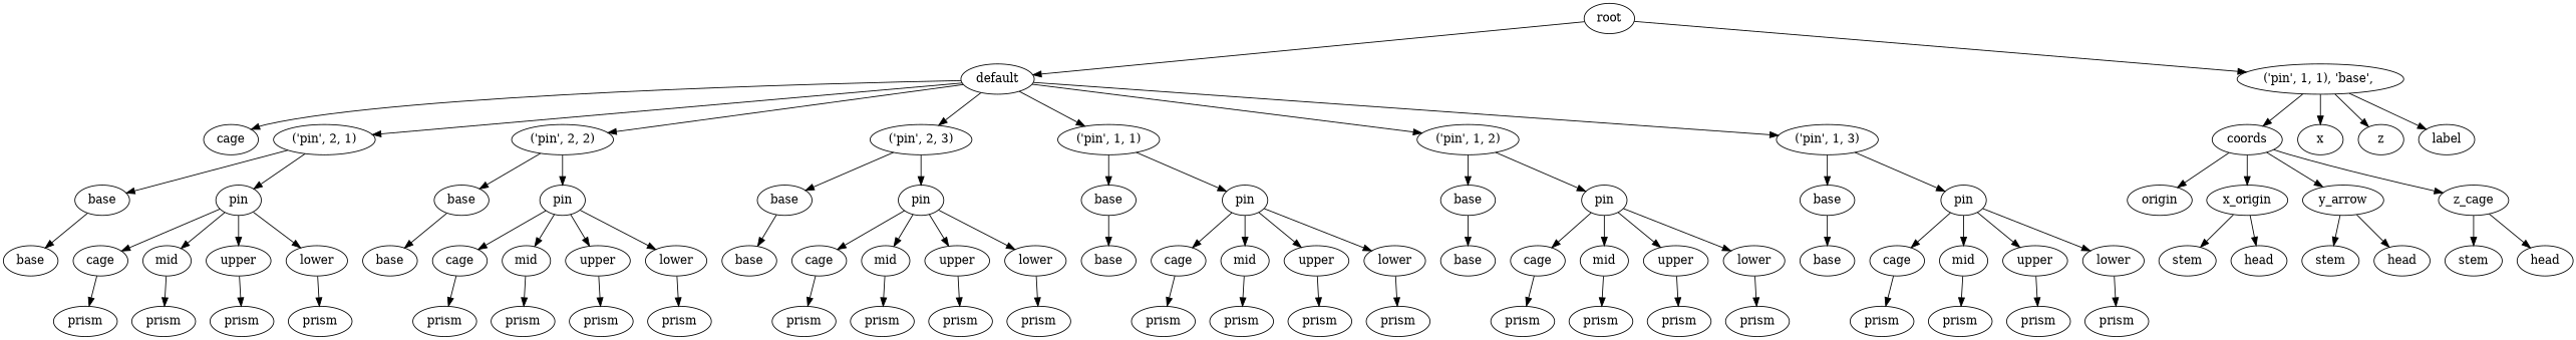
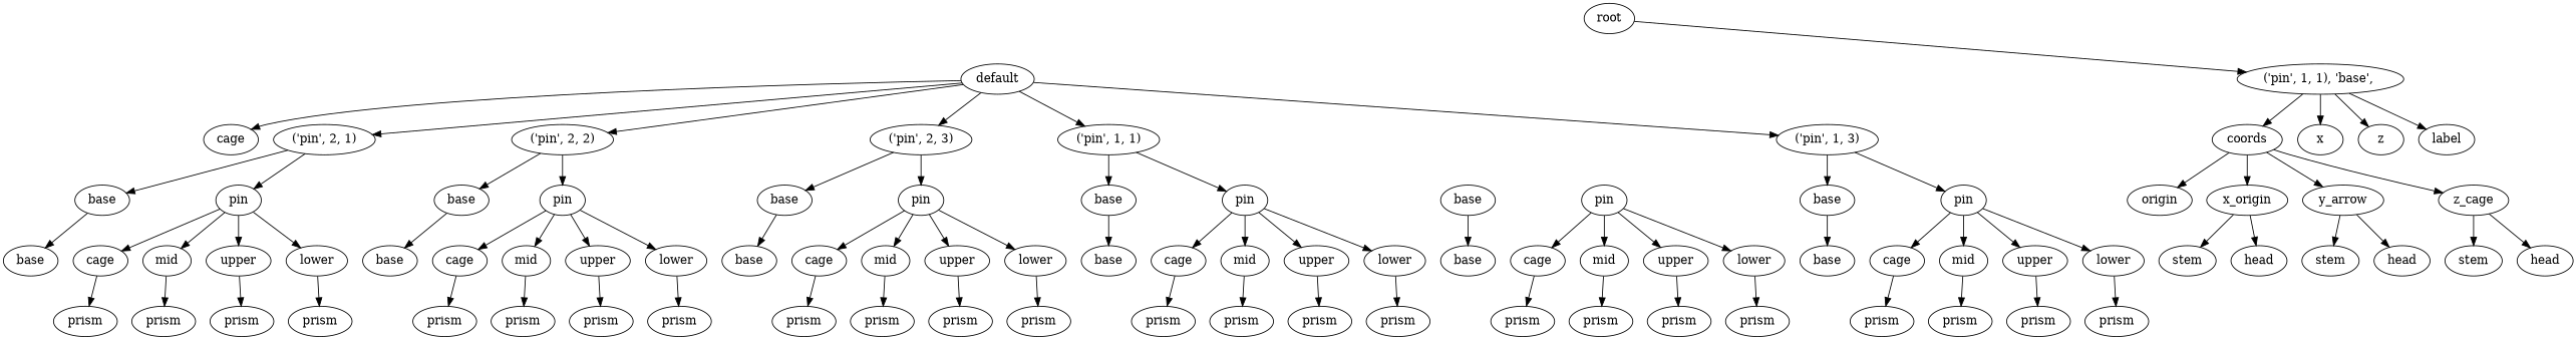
  digraph {
    rankdir=TB
    n1 [label=root]
    n2 [label=default]
    n3 [label="\('pin',\ 1,\ 1\),\ 'base',\ "]
    n4 [label=cage]
    n5 [label="\('pin',\ 2,\ 1\)"]
    n6 [label="\('pin',\ 2,\ 2\)"]
    n7 [label="\('pin',\ 2,\ 3\)"]
    n8 [label="\('pin',\ 1,\ 1\)"]
-   n9 [label="\('pin',\ 1,\ 2\)"]
    n10 [label="\('pin',\ 1,\ 3\)"]
    n11 [label=coords]
    n12 [label=x]
    n13 [label=z]
    n14 [label=label]
    n15 [label=base]
    n16 [label=pin]
    n17 [label=base]
    n18 [label=pin]
    n19 [label=base]
    n20 [label=pin]
    n21 [label=base]
    n22 [label=pin]
    n23 [label=base]
    n24 [label=pin]
    n25 [label=base]
    n26 [label=pin]
    n27 [label=base]
    n28 [label=cage]
    n29 [label=mid]
    n30 [label=upper]
    n31 [label=lower]
    n32 [label=prism]
    n33 [label=prism]
    n34 [label=prism]
    n35 [label=prism]
    n36 [label=base]
    n37 [label=cage]
    n38 [label=mid]
    n39 [label=upper]
    n40 [label=lower]
    n41 [label=prism]
    n42 [label=prism]
    n43 [label=prism]
    n44 [label=prism]
    n45 [label=base]
    n46 [label=cage]
    n47 [label=mid]
    n48 [label=upper]
    n49 [label=lower]
    n50 [label=prism]
    n51 [label=prism]
    n52 [label=prism]
    n53 [label=prism]
    n54 [label=base]
    n55 [label=cage]
    n56 [label=mid]
    n57 [label=upper]
    n58 [label=lower]
    n59 [label=prism]
    n60 [label=prism]
    n61 [label=prism]
    n62 [label=prism]
    n63 [label=base]
    n64 [label=cage]
    n65 [label=mid]
    n66 [label=upper]
    n67 [label=lower]
    n68 [label=prism]
    n69 [label=prism]
    n70 [label=prism]
    n71 [label=prism]
    n72 [label=base]
    n73 [label=cage]
    n74 [label=mid]
    n75 [label=upper]
    n76 [label=lower]
    n77 [label=prism]
    n78 [label=prism]
    n79 [label=prism]
    n80 [label=prism]
    n81 [label=origin]
    n82 [label=x_origin]
    n83 [label=y_arrow]
    n84 [label=z_cage]
    n85 [label=stem]
    n86 [label=head]
    n87 [label=stem]
    n88 [label=head]
    n89 [label=stem]
    n90 [label=head]
-   n1 -> n2
    n1 -> n3
    n2 -> n4
    n2 -> n5
    n2 -> n6
    n2 -> n7
    n2 -> n8
-   n2 -> n9
    n2 -> n10
    n3 -> n11
    n3 -> n12
    n3 -> n13
    n3 -> n14
    n5 -> n15
    n5 -> n16
    n6 -> n17
    n6 -> n18
    n7 -> n19
    n7 -> n20
    n8 -> n21
    n8 -> n22
-   n9 -> n23
-   n9 -> n24
    n10 -> n25
    n10 -> n26
    n11 -> n81
    n11 -> n82
    n11 -> n83
    n11 -> n84
    n15 -> n27
    n16 -> n28
    n16 -> n29
    n16 -> n30
    n16 -> n31
    n17 -> n36
    n18 -> n37
    n18 -> n38
    n18 -> n39
    n18 -> n40
    n19 -> n45
    n20 -> n46
    n20 -> n47
    n20 -> n48
    n20 -> n49
    n21 -> n54
    n22 -> n55
    n22 -> n56
    n22 -> n57
    n22 -> n58
    n23 -> n63
    n24 -> n64
    n24 -> n65
    n24 -> n66
    n24 -> n67
    n25 -> n72
    n26 -> n73
    n26 -> n74
    n26 -> n75
    n26 -> n76
    n28 -> n32
    n29 -> n33
    n30 -> n34
    n31 -> n35
    n37 -> n41
    n38 -> n42
    n39 -> n43
    n40 -> n44
    n46 -> n50
    n47 -> n51
    n48 -> n52
    n49 -> n53
    n55 -> n59
    n56 -> n60
    n57 -> n61
    n58 -> n62
    n64 -> n68
    n65 -> n69
    n66 -> n70
    n67 -> n71
    n73 -> n77
    n74 -> n78
    n75 -> n79
    n76 -> n80
    n82 -> n85
    n82 -> n86
    n83 -> n87
    n83 -> n88
    n84 -> n89
    n84 -> n90
  }
